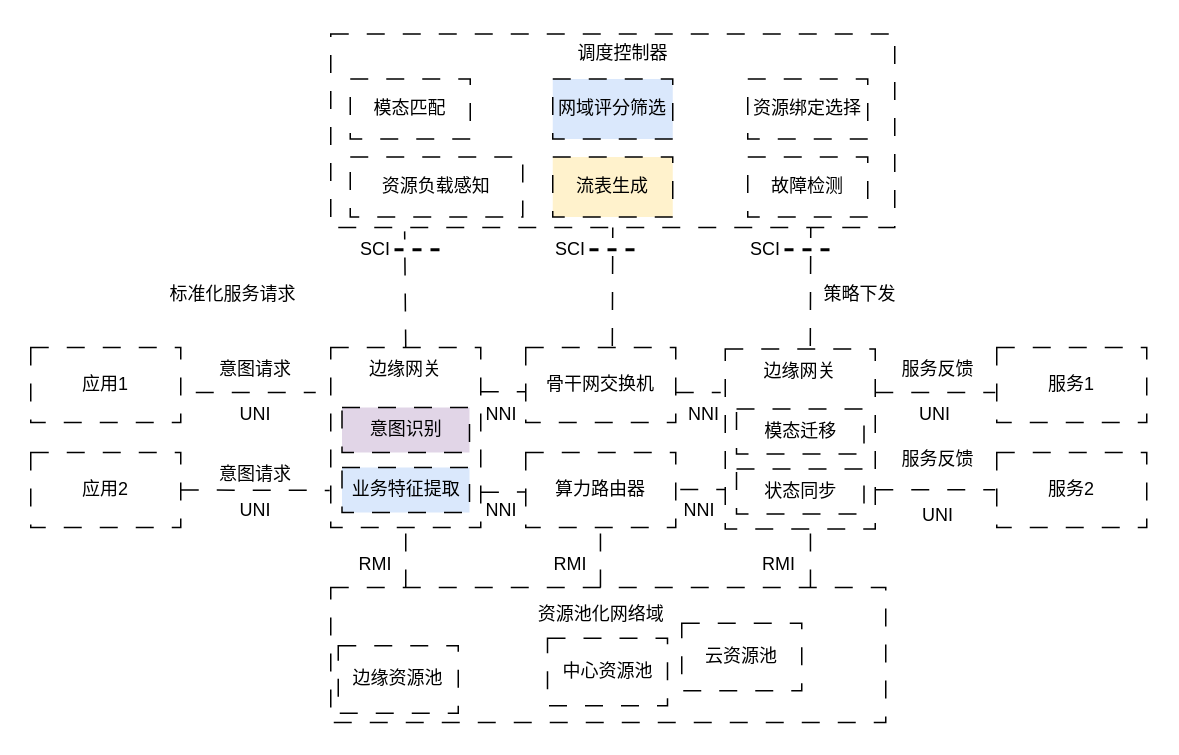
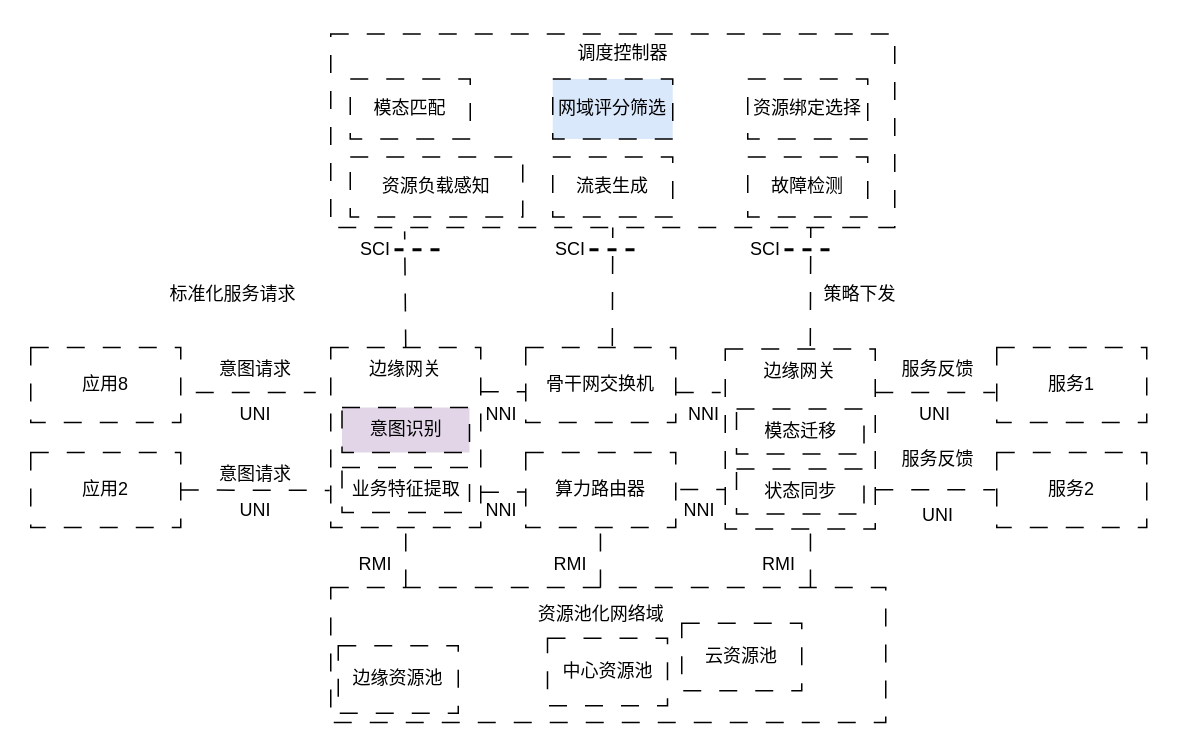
  <mxCell id="0" />
  <mxCell id="1" parent="0" />
- <mxCell id="2" value="应用1" style="rounded=0;whiteSpace=wrap;html=1;dashed=1;dashPattern=12 12;" vertex="1" parent="1"><mxGeometry x="20" y="231" width="100" height="50" as="geometry" /></mxCell>
+ <mxCell id="2" value="应用8" style="rounded=0;whiteSpace=wrap;html=1;dashed=1;dashPattern=12 12;" vertex="1" parent="1"><mxGeometry x="20" y="231" width="100" height="50" as="geometry" /></mxCell>
  <mxCell id="3" value="应用2" style="rounded=0;whiteSpace=wrap;html=1;dashed=1;dashPattern=12 12;" vertex="1" parent="1"><mxGeometry x="20" y="301" width="100" height="50" as="geometry" /></mxCell>
  <mxCell id="4" value="意图请求" style="text;html=1;align=center;verticalAlign=middle;whiteSpace=wrap;rounded=0;dashed=1;dashPattern=12 12;" vertex="1" parent="1"><mxGeometry x="140" y="231" width="60" height="30" as="geometry" /></mxCell>
  <mxCell id="5" value="意图请求" style="text;html=1;align=center;verticalAlign=middle;whiteSpace=wrap;rounded=0;dashed=1;dashPattern=12 12;" vertex="1" parent="1"><mxGeometry x="140" y="301" width="60" height="30" as="geometry" /></mxCell>
  <mxCell id="6" value="" style="endArrow=none;html=1;rounded=0;exitX=1;exitY=0.5;exitDx=0;exitDy=0;entryX=0;entryY=0.824;entryDx=0;entryDy=0;entryPerimeter=0;dashed=1;dashPattern=12 12;" edge="1" parent="1"><mxGeometry width="50" height="50" relative="1" as="geometry"><mxPoint x="130" y="261" as="sourcePoint" /><mxPoint x="210" y="261" as="targetPoint" /></mxGeometry></mxCell>
  <mxCell id="7" value="" style="endArrow=none;html=1;rounded=0;dashed=1;dashPattern=12 12;exitX=0.5;exitY=0;exitDx=0;exitDy=0;entryX=0.131;entryY=1.02;entryDx=0;entryDy=0;entryPerimeter=0;" edge="1" parent="1" source="26" target="18"><mxGeometry width="50" height="50" relative="1" as="geometry"><mxPoint x="270" y="191" as="sourcePoint" /><mxPoint x="270" y="121" as="targetPoint" /></mxGeometry></mxCell>
  <mxCell id="8" value="标准化服务请求" style="text;html=1;align=center;verticalAlign=middle;whiteSpace=wrap;rounded=0;dashed=1;dashPattern=12 12;" vertex="1" parent="1"><mxGeometry x="110" y="181" width="90" height="30" as="geometry" /></mxCell>
  <mxCell id="9" value="" style="endArrow=none;html=1;rounded=0;dashed=1;dashPattern=12 12;exitX=0.597;exitY=-0.008;exitDx=0;exitDy=0;exitPerimeter=0;entryX=1;entryY=0;entryDx=0;entryDy=0;" edge="1" parent="1" target="31"><mxGeometry width="50" height="50" relative="1" as="geometry"><mxPoint x="539.7" y="230.04" as="sourcePoint" /><mxPoint x="539.71" y="121" as="targetPoint" /></mxGeometry></mxCell>
  <mxCell id="10" value="" style="group" vertex="1" connectable="0" parent="1"><mxGeometry x="220" y="391" width="370" height="90" as="geometry" /></mxCell>
  <mxCell id="11" value="" style="rounded=0;whiteSpace=wrap;html=1;dashed=1;dashPattern=12 12;" vertex="1" parent="10"><mxGeometry width="370" height="90" as="geometry" /></mxCell>
  <mxCell id="12" value="资源池化网络域" style="text;html=1;align=center;verticalAlign=middle;whiteSpace=wrap;rounded=0;dashed=1;dashPattern=12 12;" vertex="1" parent="10"><mxGeometry x="135.5" y="3" width="89" height="29" as="geometry" /></mxCell>
  <mxCell id="13" value="边缘资源池" style="rounded=0;whiteSpace=wrap;html=1;dashed=1;dashPattern=12 12;" vertex="1" parent="10"><mxGeometry x="5" y="38.75" width="80" height="45" as="geometry" /></mxCell>
  <mxCell id="14" value="中心资源池" style="rounded=0;whiteSpace=wrap;html=1;dashed=1;dashPattern=12 12;" vertex="1" parent="10"><mxGeometry x="144.5" y="33.75" width="80" height="45" as="geometry" /></mxCell>
  <mxCell id="15" value="云资源池" style="rounded=0;whiteSpace=wrap;html=1;dashed=1;dashPattern=12 12;" vertex="1" parent="10"><mxGeometry x="234" y="23.75" width="80" height="45" as="geometry" /></mxCell>
  <mxCell id="16" value="" style="endArrow=none;html=1;rounded=0;exitX=1;exitY=0.5;exitDx=0;exitDy=0;entryX=-0.007;entryY=0.794;entryDx=0;entryDy=0;entryPerimeter=0;dashed=1;dashPattern=12 12;" edge="1" parent="1" source="3" target="25"><mxGeometry width="50" height="50" relative="1" as="geometry"><mxPoint x="120" y="325.5" as="sourcePoint" /><mxPoint x="200" y="325.58" as="targetPoint" /></mxGeometry></mxCell>
  <mxCell id="17" value="" style="group" vertex="1" connectable="0" parent="1"><mxGeometry x="220" y="71" width="386" height="80" as="geometry" /></mxCell>
  <mxCell id="18" value="" style="rounded=0;whiteSpace=wrap;html=1;dashed=1;dashPattern=12 12;" vertex="1" parent="17"><mxGeometry y="-49" width="376" height="129" as="geometry" /></mxCell>
  <mxCell id="19" value="模态匹配" style="rounded=0;whiteSpace=wrap;html=1;dashed=1;dashPattern=12 12;" vertex="1" parent="17"><mxGeometry x="13" y="-19" width="80" height="40" as="geometry" /></mxCell>
  <mxCell id="20" value="资源绑定选择" style="rounded=0;whiteSpace=wrap;html=1;dashed=1;dashPattern=12 12;" vertex="1" parent="17"><mxGeometry x="278" y="-19" width="80" height="40" as="geometry" /></mxCell>
  <mxCell id="21" value="资源负载感知" style="rounded=0;whiteSpace=wrap;html=1;dashed=1;dashPattern=12 12;" vertex="1" parent="17"><mxGeometry x="13" y="33" width="115" height="40" as="geometry" /></mxCell>
- <mxCell id="22" value="流表生成" style="rounded=0;whiteSpace=wrap;html=1;dashed=1;dashPattern=12 12;fillColor=#fff2cc;" vertex="1" parent="17"><mxGeometry x="148" y="33" width="80" height="40" as="geometry" /></mxCell>
+ <mxCell id="22" value="流表生成" style="rounded=0;whiteSpace=wrap;html=1;dashed=1;dashPattern=12 12;" vertex="1" parent="17"><mxGeometry x="148" y="33" width="80" height="40" as="geometry" /></mxCell>
  <mxCell id="23" value="故障检测" style="rounded=0;whiteSpace=wrap;html=1;dashed=1;dashPattern=12 12;" vertex="1" parent="17"><mxGeometry x="278" y="33" width="80" height="40" as="geometry" /></mxCell>
  <mxCell id="24" value="" style="group" vertex="1" connectable="0" parent="1"><mxGeometry x="220" y="231" width="100" height="120" as="geometry" /></mxCell>
  <mxCell id="25" value="" style="rounded=0;whiteSpace=wrap;html=1;dashed=1;dashPattern=12 12;" vertex="1" parent="24"><mxGeometry width="100" height="120" as="geometry" /></mxCell>
  <mxCell id="26" value="边缘网关" style="text;html=1;align=center;verticalAlign=middle;whiteSpace=wrap;rounded=0;" vertex="1" parent="24"><mxGeometry x="20" width="60" height="30" as="geometry" /></mxCell>
  <mxCell id="27" value="意图识别" style="rounded=0;whiteSpace=wrap;html=1;dashed=1;dashPattern=12 12;fillColor=#e1d5e7;" vertex="1" parent="24"><mxGeometry x="7.5" y="40" width="85" height="30" as="geometry" /></mxCell>
- <mxCell id="28" value="业务特征提取" style="rounded=0;whiteSpace=wrap;html=1;dashed=1;dashPattern=12 12;fillColor=#dae8fc;" vertex="1" parent="24"><mxGeometry x="7.5" y="80" width="85" height="30" as="geometry" /></mxCell>
+ <mxCell id="28" value="业务特征提取" style="rounded=0;whiteSpace=wrap;html=1;dashed=1;dashPattern=12 12;" vertex="1" parent="24"><mxGeometry x="7.5" y="80" width="85" height="30" as="geometry" /></mxCell>
  <mxCell id="29" value="算力路由器" style="rounded=0;whiteSpace=wrap;html=1;dashed=1;dashPattern=12 12;" vertex="1" parent="1"><mxGeometry x="350" y="301" width="100" height="50" as="geometry" /></mxCell>
  <mxCell id="30" value="" style="group" vertex="1" connectable="0" parent="1"><mxGeometry x="480" y="151" width="77.5" height="30" as="geometry" /></mxCell>
  <mxCell id="31" value="SCI" style="text;html=1;align=center;verticalAlign=middle;whiteSpace=wrap;rounded=0;" vertex="1" parent="30"><mxGeometry width="60" height="30" as="geometry" /></mxCell>
  <mxCell id="32" value="" style="endArrow=none;dashed=1;html=1;strokeWidth=2;rounded=0;" edge="1" parent="30"><mxGeometry width="50" height="50" relative="1" as="geometry"><mxPoint x="42.5" y="14.86" as="sourcePoint" /><mxPoint x="77.5" y="14.86" as="targetPoint" /></mxGeometry></mxCell>
  <mxCell id="33" value="" style="group" vertex="1" connectable="0" parent="1"><mxGeometry x="350" y="151" width="77.5" height="30" as="geometry" /></mxCell>
  <mxCell id="34" value="SCI" style="text;html=1;align=center;verticalAlign=middle;whiteSpace=wrap;rounded=0;" vertex="1" parent="33"><mxGeometry width="60" height="30" as="geometry" /></mxCell>
  <mxCell id="35" value="" style="endArrow=none;dashed=1;html=1;strokeWidth=2;rounded=0;" edge="1" parent="33"><mxGeometry width="50" height="50" relative="1" as="geometry"><mxPoint x="42.5" y="14.86" as="sourcePoint" /><mxPoint x="77.5" y="14.86" as="targetPoint" /></mxGeometry></mxCell>
  <mxCell id="36" value="" style="group" vertex="1" connectable="0" parent="1"><mxGeometry x="220" y="151" width="77.5" height="30" as="geometry" /></mxCell>
  <mxCell id="37" value="SCI" style="text;html=1;align=center;verticalAlign=middle;whiteSpace=wrap;rounded=0;" vertex="1" parent="36"><mxGeometry width="60" height="30" as="geometry" /></mxCell>
  <mxCell id="38" value="" style="endArrow=none;dashed=1;html=1;strokeWidth=2;rounded=0;" edge="1" parent="36"><mxGeometry width="50" height="50" relative="1" as="geometry"><mxPoint x="42.5" y="14.86" as="sourcePoint" /><mxPoint x="77.5" y="14.86" as="targetPoint" /></mxGeometry></mxCell>
  <mxCell id="39" value="" style="endArrow=none;html=1;rounded=0;exitX=1.001;exitY=0.804;exitDx=0;exitDy=0;entryX=-0.005;entryY=0.527;entryDx=0;entryDy=0;entryPerimeter=0;dashed=1;dashPattern=12 12;exitPerimeter=0;" edge="1" parent="1" source="25" target="29"><mxGeometry width="50" height="50" relative="1" as="geometry"><mxPoint x="310.5" y="401" as="sourcePoint" /><mxPoint x="409.5" y="401" as="targetPoint" /></mxGeometry></mxCell>
  <mxCell id="40" value="服务1" style="rounded=0;whiteSpace=wrap;html=1;dashed=1;dashPattern=12 12;" vertex="1" parent="1"><mxGeometry x="664" y="231" width="100" height="50" as="geometry" /></mxCell>
  <mxCell id="41" value="服务2" style="rounded=0;whiteSpace=wrap;html=1;dashed=1;dashPattern=12 12;" vertex="1" parent="1"><mxGeometry x="664" y="301" width="100" height="50" as="geometry" /></mxCell>
  <mxCell id="42" value="" style="endArrow=none;html=1;rounded=0;dashed=1;dashPattern=12 12;entryX=0.5;entryY=1;entryDx=0;entryDy=0;" edge="1" parent="1" target="25"><mxGeometry width="50" height="50" relative="1" as="geometry"><mxPoint x="270" y="391" as="sourcePoint" /><mxPoint x="270" y="441" as="targetPoint" /></mxGeometry></mxCell>
  <mxCell id="43" value="" style="endArrow=none;html=1;rounded=0;dashed=1;dashPattern=12 12;entryX=0.5;entryY=1;entryDx=0;entryDy=0;" edge="1" parent="1"><mxGeometry width="50" height="50" relative="1" as="geometry"><mxPoint x="399.8" y="391" as="sourcePoint" /><mxPoint x="399.8" y="351" as="targetPoint" /></mxGeometry></mxCell>
  <mxCell id="44" value="" style="endArrow=none;html=1;rounded=0;dashed=1;dashPattern=12 12;entryX=0.5;entryY=1;entryDx=0;entryDy=0;" edge="1" parent="1"><mxGeometry width="50" height="50" relative="1" as="geometry"><mxPoint x="539.8" y="391" as="sourcePoint" /><mxPoint x="539.8" y="351" as="targetPoint" /></mxGeometry></mxCell>
  <mxCell id="45" value="RMI" style="text;html=1;align=center;verticalAlign=middle;whiteSpace=wrap;rounded=0;" vertex="1" parent="1"><mxGeometry x="220" y="361" width="60" height="30" as="geometry" /></mxCell>
  <mxCell id="46" value="RMI" style="text;html=1;align=center;verticalAlign=middle;whiteSpace=wrap;rounded=0;" vertex="1" parent="1"><mxGeometry x="350" y="361" width="60" height="30" as="geometry" /></mxCell>
  <mxCell id="47" value="RMI" style="text;html=1;align=center;verticalAlign=middle;whiteSpace=wrap;rounded=0;" vertex="1" parent="1"><mxGeometry x="488.75" y="361" width="60" height="30" as="geometry" /></mxCell>
  <mxCell id="48" value="服务反馈" style="text;html=1;align=center;verticalAlign=middle;whiteSpace=wrap;rounded=0;dashed=1;dashPattern=12 12;" vertex="1" parent="1"><mxGeometry x="595" y="231" width="60" height="30" as="geometry" /></mxCell>
  <mxCell id="49" value="" style="endArrow=none;html=1;rounded=0;exitX=1;exitY=0.5;exitDx=0;exitDy=0;entryX=0;entryY=0.824;entryDx=0;entryDy=0;entryPerimeter=0;dashed=1;dashPattern=12 12;" edge="1" parent="1"><mxGeometry width="50" height="50" relative="1" as="geometry"><mxPoint x="583" y="261" as="sourcePoint" /><mxPoint x="663" y="261" as="targetPoint" /></mxGeometry></mxCell>
  <mxCell id="50" value="服务反馈" style="text;html=1;align=center;verticalAlign=middle;whiteSpace=wrap;rounded=0;dashed=1;dashPattern=12 12;" vertex="1" parent="1"><mxGeometry x="595" y="291" width="60" height="30" as="geometry" /></mxCell>
  <mxCell id="51" value="" style="endArrow=none;html=1;rounded=0;exitX=1;exitY=0.5;exitDx=0;exitDy=0;entryX=0;entryY=0.824;entryDx=0;entryDy=0;entryPerimeter=0;dashed=1;dashPattern=12 12;" edge="1" parent="1"><mxGeometry width="50" height="50" relative="1" as="geometry"><mxPoint x="583" y="325.83" as="sourcePoint" /><mxPoint x="663" y="325.83" as="targetPoint" /></mxGeometry></mxCell>
  <mxCell id="52" value="调度控制器" style="text;html=1;align=center;verticalAlign=middle;whiteSpace=wrap;rounded=0;dashed=1;dashPattern=12 12;" vertex="1" parent="1"><mxGeometry x="375" y="20" width="80" height="30" as="geometry" /></mxCell>
  <mxCell id="53" value="网域评分筛选" style="rounded=0;whiteSpace=wrap;html=1;dashed=1;dashPattern=12 12;fillColor=#dae8fc;" vertex="1" parent="1"><mxGeometry x="368" y="52" width="80" height="40" as="geometry" /></mxCell>
  <mxCell id="54" value="UNI" style="text;html=1;align=center;verticalAlign=middle;whiteSpace=wrap;rounded=0;" vertex="1" parent="1"><mxGeometry x="140" y="325" width="60" height="30" as="geometry" /></mxCell>
  <mxCell id="55" value="UNI" style="text;html=1;align=center;verticalAlign=middle;whiteSpace=wrap;rounded=0;" vertex="1" parent="1"><mxGeometry x="140" y="261" width="60" height="30" as="geometry" /></mxCell>
  <mxCell id="56" value="骨干网交换机" style="rounded=0;whiteSpace=wrap;html=1;dashed=1;dashPattern=12 12;" vertex="1" parent="1"><mxGeometry x="350" y="231" width="100" height="50" as="geometry" /></mxCell>
  <mxCell id="57" value="" style="endArrow=none;html=1;rounded=0;dashed=1;dashPattern=12 12;exitX=0.597;exitY=-0.008;exitDx=0;exitDy=0;exitPerimeter=0;entryX=1;entryY=0;entryDx=0;entryDy=0;" edge="1" parent="1"><mxGeometry width="50" height="50" relative="1" as="geometry"><mxPoint x="407.71" y="230.04" as="sourcePoint" /><mxPoint x="408.01" y="151" as="targetPoint" /></mxGeometry></mxCell>
  <mxCell id="58" value="" style="endArrow=none;html=1;rounded=0;exitX=1.001;exitY=0.804;exitDx=0;exitDy=0;entryX=-0.005;entryY=0.527;entryDx=0;entryDy=0;entryPerimeter=0;dashed=1;dashPattern=12 12;exitPerimeter=0;" edge="1" parent="1"><mxGeometry width="50" height="50" relative="1" as="geometry"><mxPoint x="320" y="260.43" as="sourcePoint" /><mxPoint x="350" y="260.43" as="targetPoint" /></mxGeometry></mxCell>
  <mxCell id="59" value="" style="endArrow=none;html=1;rounded=0;exitX=1.001;exitY=0.804;exitDx=0;exitDy=0;entryX=-0.005;entryY=0.527;entryDx=0;entryDy=0;entryPerimeter=0;dashed=1;dashPattern=12 12;exitPerimeter=0;" edge="1" parent="1"><mxGeometry width="50" height="50" relative="1" as="geometry"><mxPoint x="450" y="261" as="sourcePoint" /><mxPoint x="480" y="261" as="targetPoint" /></mxGeometry></mxCell>
  <mxCell id="60" value="" style="group" vertex="1" connectable="0" parent="1"><mxGeometry x="483" y="232" width="100" height="120" as="geometry" /></mxCell>
  <mxCell id="61" value="" style="rounded=0;whiteSpace=wrap;html=1;dashed=1;dashPattern=12 12;" vertex="1" parent="60"><mxGeometry width="100" height="120" as="geometry" /></mxCell>
  <mxCell id="62" value="边缘网关" style="text;html=1;align=center;verticalAlign=middle;whiteSpace=wrap;rounded=0;" vertex="1" parent="60"><mxGeometry x="20" width="60" height="30" as="geometry" /></mxCell>
  <mxCell id="63" value="模态迁移" style="rounded=0;whiteSpace=wrap;html=1;dashed=1;dashPattern=12 12;" vertex="1" parent="60"><mxGeometry x="7.5" y="40" width="85" height="30" as="geometry" /></mxCell>
  <mxCell id="64" value="状态同步" style="rounded=0;whiteSpace=wrap;html=1;dashed=1;dashPattern=12 12;" vertex="1" parent="60"><mxGeometry x="7.5" y="80" width="85" height="30" as="geometry" /></mxCell>
  <mxCell id="65" value="" style="endArrow=none;html=1;rounded=0;exitX=1.001;exitY=0.804;exitDx=0;exitDy=0;entryX=-0.005;entryY=0.527;entryDx=0;entryDy=0;entryPerimeter=0;dashed=1;dashPattern=12 12;exitPerimeter=0;" edge="1" parent="1"><mxGeometry width="50" height="50" relative="1" as="geometry"><mxPoint x="453" y="325.71" as="sourcePoint" /><mxPoint x="483" y="325.71" as="targetPoint" /></mxGeometry></mxCell>
  <mxCell id="66" value="策略下发" style="text;html=1;align=center;verticalAlign=middle;whiteSpace=wrap;rounded=0;dashed=1;dashPattern=12 12;" vertex="1" parent="1"><mxGeometry x="528" y="181" width="90" height="30" as="geometry" /></mxCell>
  <mxCell id="67" value="UNI" style="text;html=1;align=center;verticalAlign=middle;whiteSpace=wrap;rounded=0;" vertex="1" parent="1"><mxGeometry x="593" y="261" width="60" height="30" as="geometry" /></mxCell>
  <mxCell id="68" value="UNI" style="text;html=1;align=center;verticalAlign=middle;whiteSpace=wrap;rounded=0;" vertex="1" parent="1"><mxGeometry x="595" y="328" width="60" height="30" as="geometry" /></mxCell>
  <mxCell id="69" value="NNI" style="text;html=1;align=center;verticalAlign=middle;whiteSpace=wrap;rounded=0;" vertex="1" parent="1"><mxGeometry x="304" y="325" width="60" height="30" as="geometry" /></mxCell>
  <mxCell id="70" value="NNI" style="text;html=1;align=center;verticalAlign=middle;whiteSpace=wrap;rounded=0;" vertex="1" parent="1"><mxGeometry x="304" y="261" width="60" height="30" as="geometry" /></mxCell>
  <mxCell id="71" value="NNI" style="text;html=1;align=center;verticalAlign=middle;whiteSpace=wrap;rounded=0;" vertex="1" parent="1"><mxGeometry x="436" y="325" width="60" height="30" as="geometry" /></mxCell>
  <mxCell id="72" value="NNI" style="text;html=1;align=center;verticalAlign=middle;whiteSpace=wrap;rounded=0;" vertex="1" parent="1"><mxGeometry x="439" y="261" width="60" height="30" as="geometry" /></mxCell>
